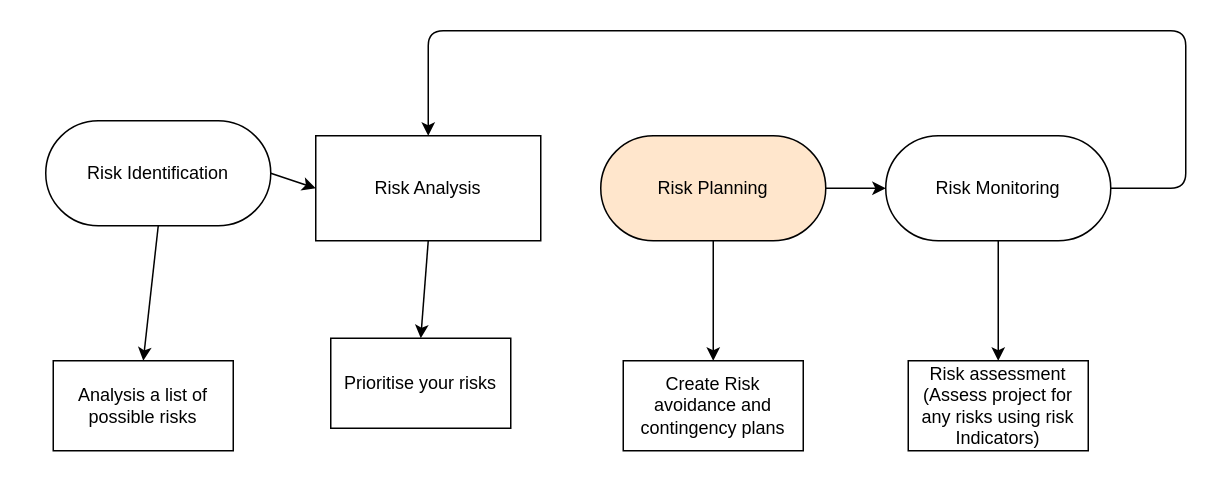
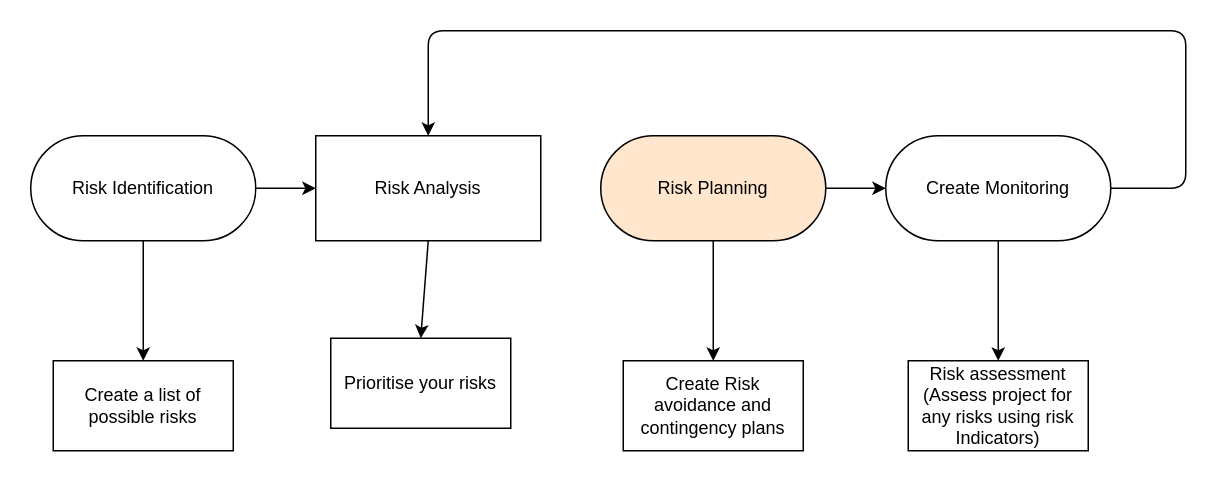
  <mxCell id="0" />
  <mxCell id="1" parent="0" />
- <mxCell id="2" value="Risk Identification" style="rounded=1;whiteSpace=wrap;html=1;arcSize=50;" vertex="1" parent="1"><mxGeometry x="30" y="80" width="150" height="70" as="geometry" /></mxCell>
- <mxCell id="3" value="Analysis a list of possible risks" style="rounded=0;whiteSpace=wrap;html=1;" vertex="1" parent="1"><mxGeometry x="35" y="240" width="120" height="60" as="geometry" /></mxCell>
+ <mxCell id="2" value="Risk Identification" style="rounded=1;whiteSpace=wrap;html=1;arcSize=50;" vertex="1" parent="1"><mxGeometry x="20" y="90" width="150" height="70" as="geometry" /></mxCell>
+ <mxCell id="3" value="Create a list of possible risks" style="rounded=0;whiteSpace=wrap;html=1;" vertex="1" parent="1"><mxGeometry x="35" y="240" width="120" height="60" as="geometry" /></mxCell>
  <mxCell id="4" value="Risk Analysis" style="whiteSpace=wrap;html=1;arcSize=50;rounded=0;" vertex="1" parent="1"><mxGeometry x="210" y="90" width="150" height="70" as="geometry" /></mxCell>
  <mxCell id="5" value="Risk Planning" style="rounded=1;whiteSpace=wrap;html=1;arcSize=50;fillColor=#ffe6cc;" vertex="1" parent="1"><mxGeometry x="400" y="90" width="150" height="70" as="geometry" /></mxCell>
- <mxCell id="6" value="Risk Monitoring" style="rounded=1;whiteSpace=wrap;html=1;arcSize=50;" vertex="1" parent="1"><mxGeometry x="590" y="90" width="150" height="70" as="geometry" /></mxCell>
+ <mxCell id="6" value="Create Monitoring" style="rounded=1;whiteSpace=wrap;html=1;arcSize=50;" vertex="1" parent="1"><mxGeometry x="590" y="90" width="150" height="70" as="geometry" /></mxCell>
  <mxCell id="7" value="Prioritise your risks" style="rounded=0;whiteSpace=wrap;html=1;" vertex="1" parent="1"><mxGeometry x="220" y="225" width="120" height="60" as="geometry" /></mxCell>
  <mxCell id="8" value="Create Risk avoidance and contingency plans" style="rounded=0;whiteSpace=wrap;html=1;" vertex="1" parent="1"><mxGeometry x="415" y="240" width="120" height="60" as="geometry" /></mxCell>
  <mxCell id="9" value="Risk assessment (Assess project for any risks using risk Indicators)" style="rounded=0;whiteSpace=wrap;html=1;" vertex="1" parent="1"><mxGeometry x="605" y="240" width="120" height="60" as="geometry" /></mxCell>
  <mxCell id="10" value="" style="endArrow=classic;html=1;exitX=1;exitY=0.5;exitDx=0;exitDy=0;entryX=0;entryY=0.5;entryDx=0;entryDy=0;" edge="1" parent="1" source="2" target="4"><mxGeometry width="50" height="50" relative="1" as="geometry"><mxPoint x="170" y="180" as="sourcePoint" /><mxPoint x="220" y="130" as="targetPoint" /></mxGeometry></mxCell>
  <mxCell id="11" value="" style="endArrow=classic;html=1;exitX=0.5;exitY=1;exitDx=0;exitDy=0;entryX=0.5;entryY=0;entryDx=0;entryDy=0;" edge="1" parent="1" source="2" target="3"><mxGeometry width="50" height="50" relative="1" as="geometry"><mxPoint x="130" y="140" as="sourcePoint" /><mxPoint x="150" y="140" as="targetPoint" /></mxGeometry></mxCell>
  <mxCell id="12" value="" style="endArrow=classic;html=1;exitX=0.5;exitY=1;exitDx=0;exitDy=0;entryX=0.5;entryY=0;entryDx=0;entryDy=0;" edge="1" parent="1" source="4" target="7"><mxGeometry width="50" height="50" relative="1" as="geometry"><mxPoint x="250" y="150" as="sourcePoint" /><mxPoint x="250" y="240" as="targetPoint" /></mxGeometry></mxCell>
  <mxCell id="13" value="" style="endArrow=classic;html=1;exitX=0.5;exitY=1;exitDx=0;exitDy=0;entryX=0.5;entryY=0;entryDx=0;entryDy=0;" edge="1" parent="1" source="5" target="8"><mxGeometry width="50" height="50" relative="1" as="geometry"><mxPoint x="370" y="150" as="sourcePoint" /><mxPoint x="370" y="240" as="targetPoint" /></mxGeometry></mxCell>
  <mxCell id="14" value="" style="endArrow=classic;html=1;exitX=0.5;exitY=1;exitDx=0;exitDy=0;entryX=0.5;entryY=0;entryDx=0;entryDy=0;" edge="1" parent="1" source="6" target="9"><mxGeometry width="50" height="50" relative="1" as="geometry"><mxPoint x="644.5" y="140" as="sourcePoint" /><mxPoint x="644.5" y="230" as="targetPoint" /></mxGeometry></mxCell>
  <mxCell id="15" value="" style="endArrow=classic;html=1;exitX=1;exitY=0.5;exitDx=0;exitDy=0;entryX=0;entryY=0.5;entryDx=0;entryDy=0;" edge="1" parent="1" source="5" target="6"><mxGeometry width="50" height="50" relative="1" as="geometry"><mxPoint x="480" y="160" as="sourcePoint" /><mxPoint x="480" y="250" as="targetPoint" /></mxGeometry></mxCell>
  <mxCell id="16" value="" style="endArrow=classic;html=1;entryX=0.5;entryY=0;entryDx=0;entryDy=0;exitX=1;exitY=0.5;exitDx=0;exitDy=0;" edge="1" parent="1" source="6" target="4"><mxGeometry width="50" height="50" relative="1" as="geometry"><mxPoint x="790" y="160" as="sourcePoint" /><mxPoint x="490" y="260" as="targetPoint" /><Array as="points"><mxPoint x="790" y="125" /><mxPoint x="790" y="20" /><mxPoint x="285" y="20" /></Array></mxGeometry></mxCell>
